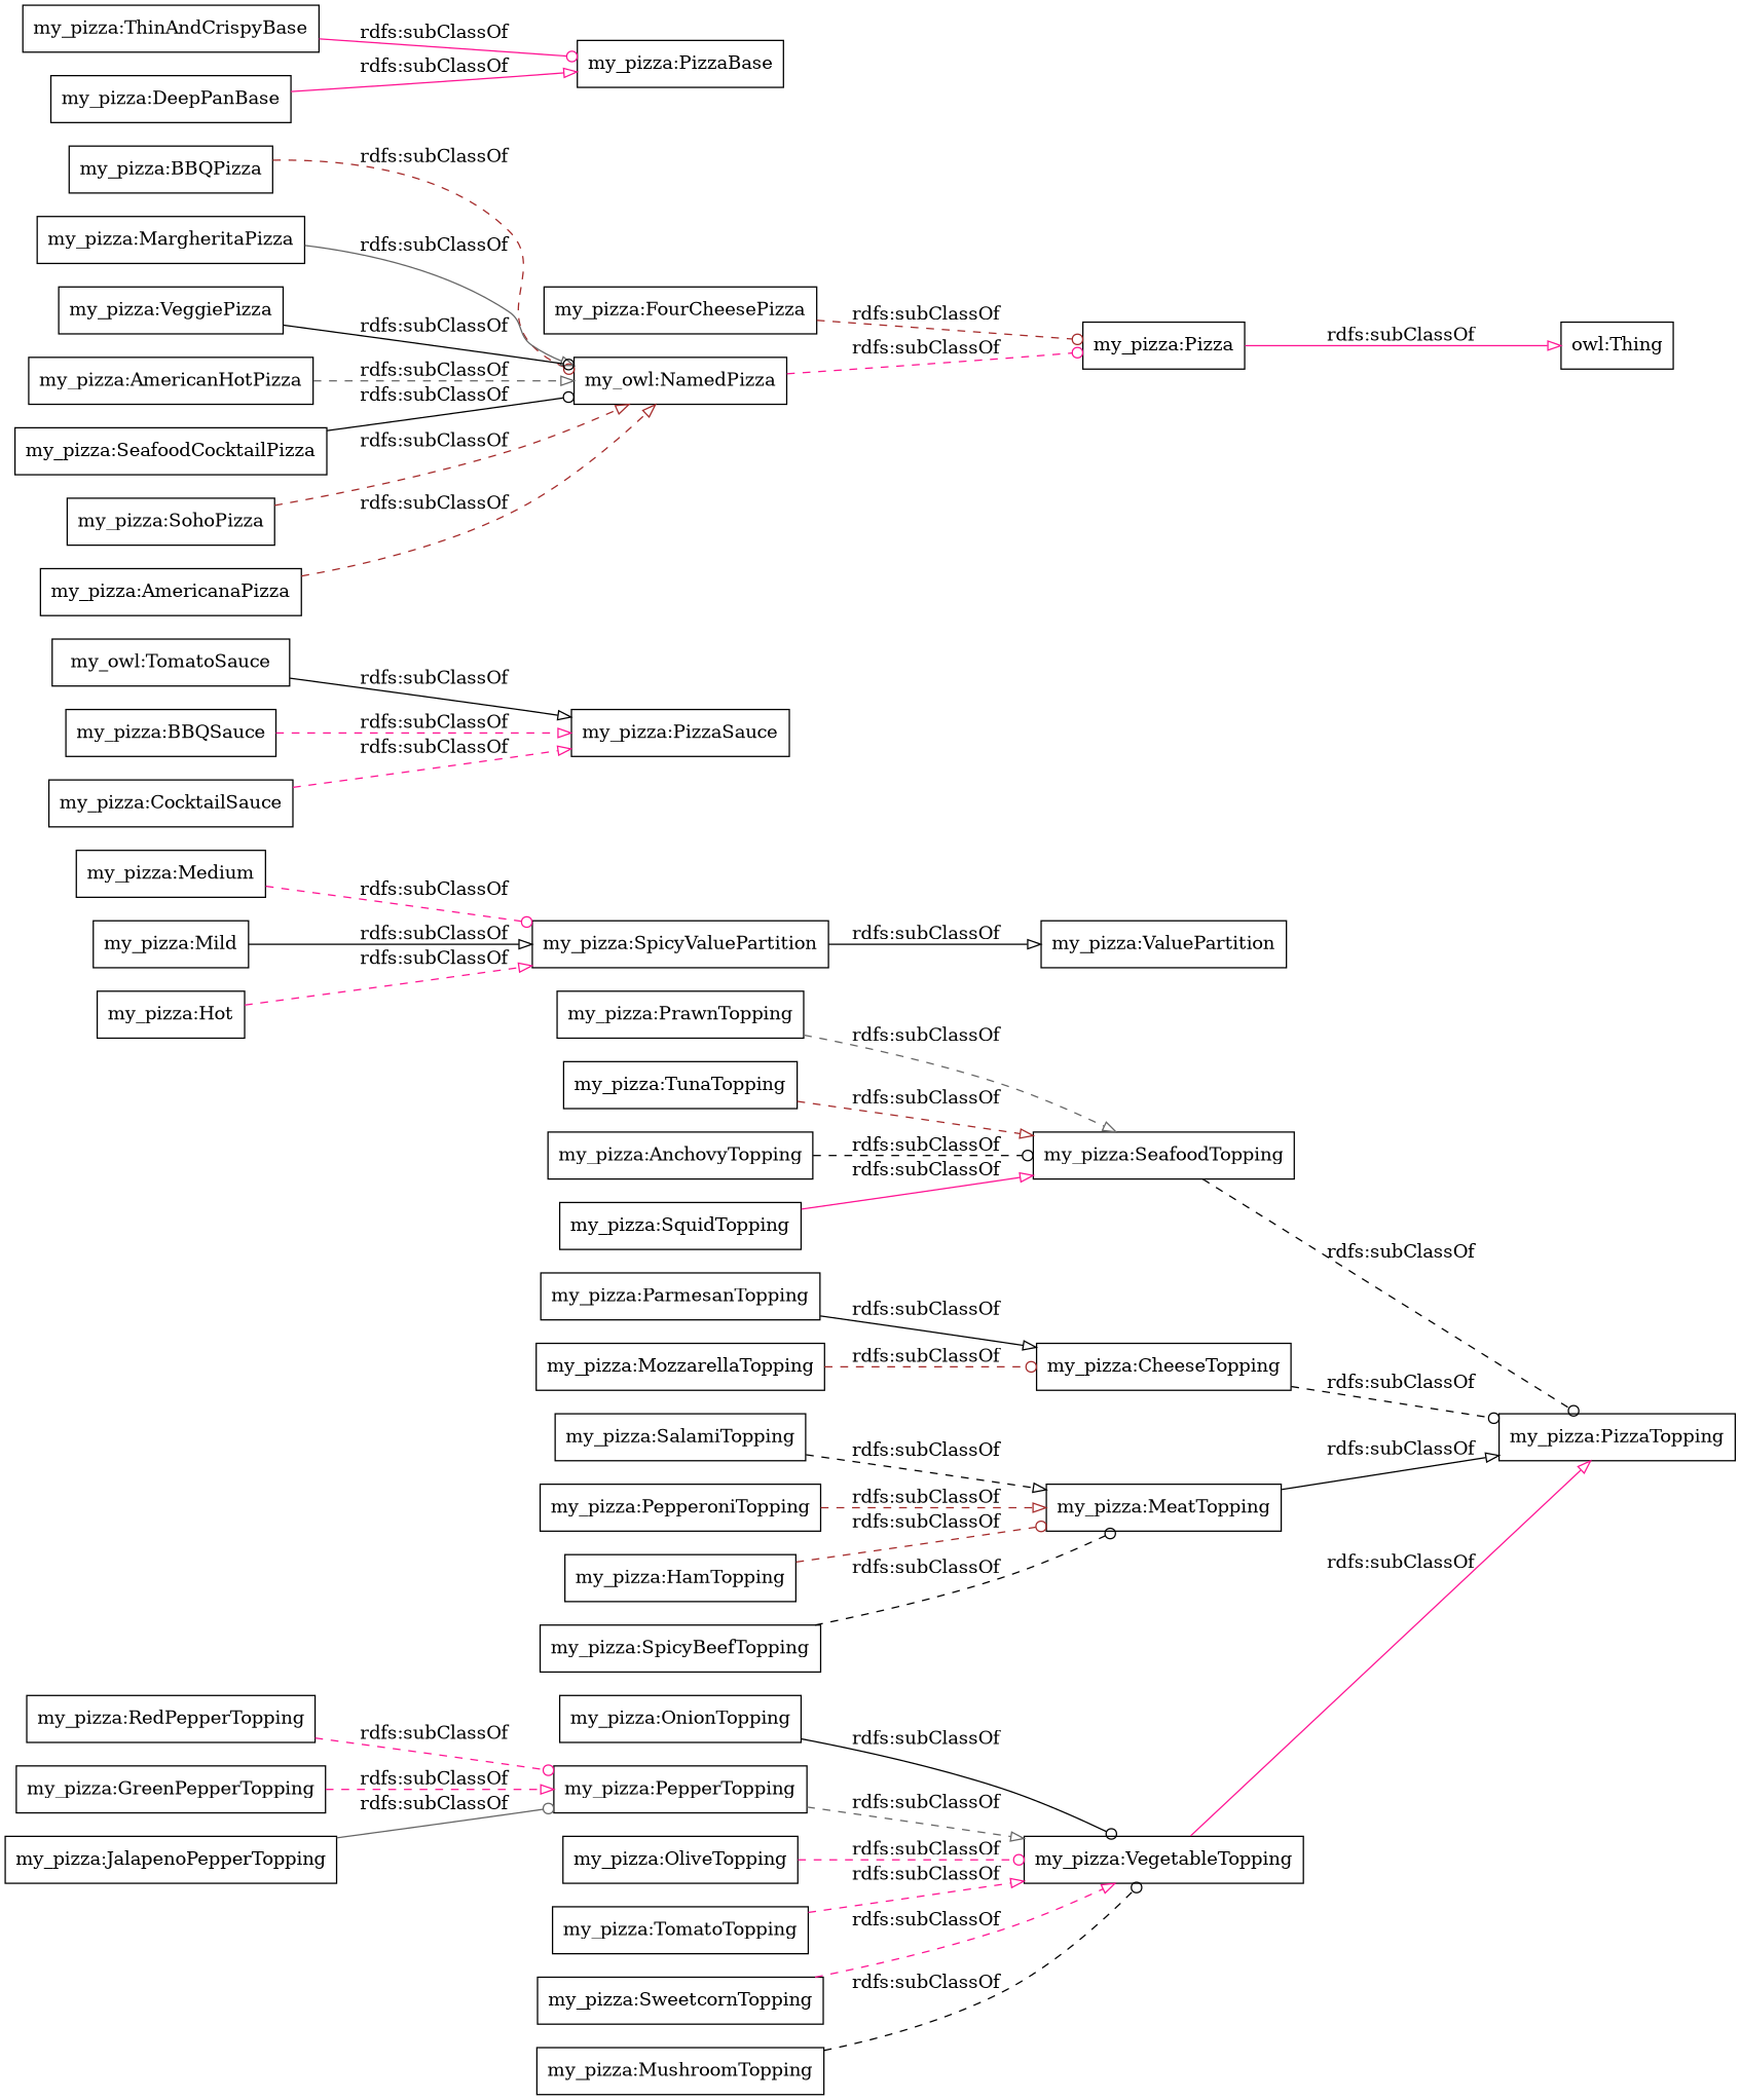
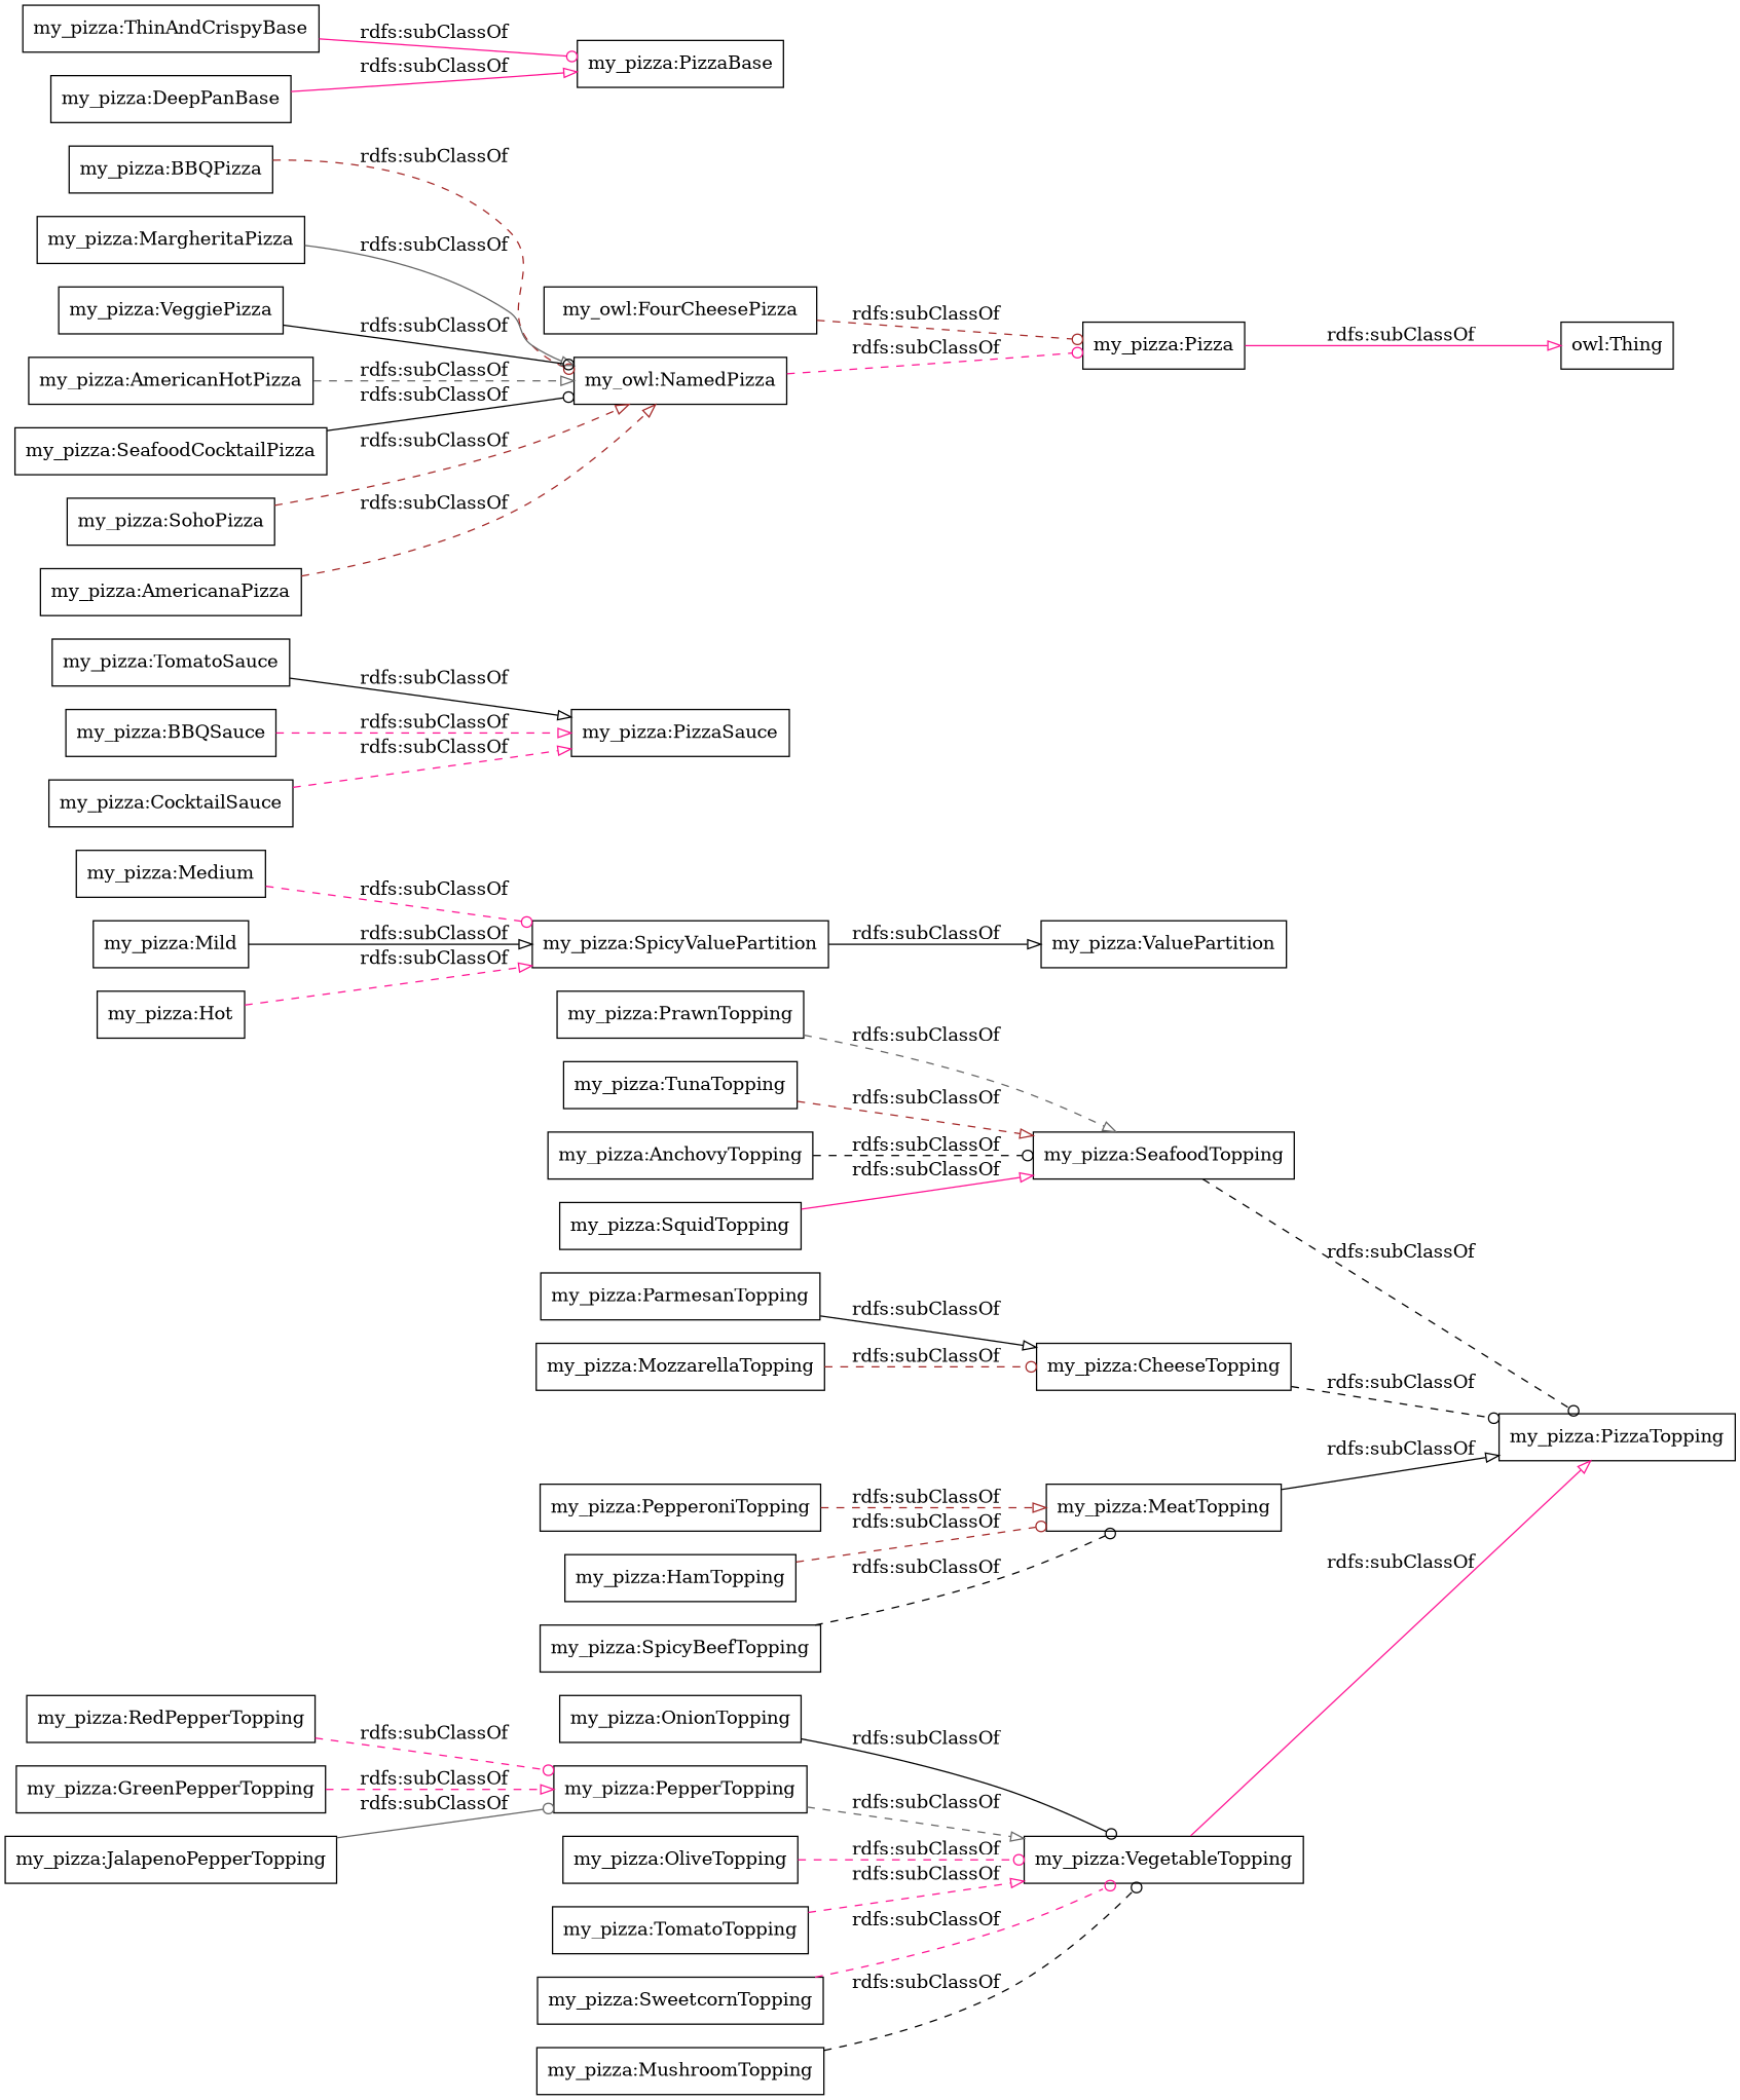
  digraph {
    rankdir=LR
    node [color=black shape=rectangle]
    edge [arrowhead=onormal color=deeppink style=dashed]
    "my_pizza:OnionTopping"
    "my_pizza:VegetableTopping"
    "my_pizza:PizzaTopping"
    "my_pizza:Medium"
    "my_pizza:SpicyValuePartition"
    "my_pizza:ValuePartition"
    "my_pizza:PrawnTopping"
    "my_pizza:SeafoodTopping"
-   "my_pizza:TomatoSauce" [label="my_owl:TomatoSauce"]
+   "my_pizza:TomatoSauce"
    "my_pizza:PizzaSauce"
    "my_pizza:TunaTopping"
    "my_pizza:BBQSauce"
    "my_pizza:Mild"
    "my_pizza:PepperTopping"
    "my_pizza:OliveTopping"
-   "my_pizza:FourCheesePizza"
+   "my_pizza:FourCheesePizza" [label="my_owl:FourCheesePizza"]
    "my_pizza:Pizza"
    "owl:Thing"
    n19 [label="my_owl:NamedPizza"]
    "my_pizza:BBQPizza"
    "my_pizza:RedPepperTopping"
    "my_pizza:ParmesanTopping"
    "my_pizza:CheeseTopping"
    "my_pizza:MargheritaPizza"
    "my_pizza:ThinAndCrispyBase"
    "my_pizza:PizzaBase"
    "my_pizza:VeggiePizza"
    "my_pizza:DeepPanBase"
    "my_pizza:GreenPepperTopping"
    "my_pizza:Hot"
-   "my_pizza:SalamiTopping"
    "my_pizza:MeatTopping"
    "my_pizza:PepperoniTopping"
    "my_pizza:CocktailSauce"
    "my_pizza:MozzarellaTopping"
    "my_pizza:TomatoTopping"
    "my_pizza:AmericanHotPizza"
    "my_pizza:HamTopping"
    "my_pizza:SweetcornTopping"
    "my_pizza:MushroomTopping"
    "my_pizza:AnchovyTopping"
    "my_pizza:JalapenoPepperTopping"
    "my_pizza:SeafoodCocktailPizza"
    "my_pizza:SohoPizza"
    "my_pizza:SpicyBeefTopping"
    "my_pizza:AmericanaPizza"
    "my_pizza:SquidTopping"
    "my_pizza:OnionTopping" -> "my_pizza:VegetableTopping" [arrowhead=odot color=black label="rdfs:subClassOf" style=solid]
    "my_pizza:VegetableTopping" -> "my_pizza:PizzaTopping" [label="rdfs:subClassOf" style=solid]
    "my_pizza:Medium" -> "my_pizza:SpicyValuePartition" [arrowhead=odot label="rdfs:subClassOf"]
    "my_pizza:SpicyValuePartition" -> "my_pizza:ValuePartition" [color=black label="rdfs:subClassOf" style=solid]
    "my_pizza:PrawnTopping" -> "my_pizza:SeafoodTopping" [color=gray40 label="rdfs:subClassOf"]
    "my_pizza:SeafoodTopping" -> "my_pizza:PizzaTopping" [arrowhead=odot color=black label="rdfs:subClassOf"]
    "my_pizza:TomatoSauce" -> "my_pizza:PizzaSauce" [color=black label="rdfs:subClassOf" style=solid]
    "my_pizza:TunaTopping" -> "my_pizza:SeafoodTopping" [color=brown label="rdfs:subClassOf"]
    "my_pizza:BBQSauce" -> "my_pizza:PizzaSauce" [label="rdfs:subClassOf"]
    "my_pizza:Mild" -> "my_pizza:SpicyValuePartition" [color=black label="rdfs:subClassOf" style=solid]
    "my_pizza:PepperTopping" -> "my_pizza:VegetableTopping" [color=gray40 label="rdfs:subClassOf"]
    "my_pizza:OliveTopping" -> "my_pizza:VegetableTopping" [arrowhead=odot label="rdfs:subClassOf"]
    "my_pizza:FourCheesePizza" -> "my_pizza:Pizza" [arrowhead=odot color=brown label="rdfs:subClassOf"]
    "my_pizza:Pizza" -> "owl:Thing" [label="rdfs:subClassOf" style=solid]
    n19 -> "my_pizza:Pizza" [arrowhead=odot label="rdfs:subClassOf"]
    "my_pizza:BBQPizza" -> n19 [arrowhead=odot color=brown label="rdfs:subClassOf"]
    "my_pizza:RedPepperTopping" -> "my_pizza:PepperTopping" [arrowhead=odot label="rdfs:subClassOf"]
    "my_pizza:ParmesanTopping" -> "my_pizza:CheeseTopping" [color=black label="rdfs:subClassOf" style=solid]
    "my_pizza:CheeseTopping" -> "my_pizza:PizzaTopping" [arrowhead=odot color=black label="rdfs:subClassOf"]
    "my_pizza:MargheritaPizza" -> n19 [color=gray40 label="rdfs:subClassOf" style=solid]
    "my_pizza:ThinAndCrispyBase" -> "my_pizza:PizzaBase" [arrowhead=odot label="rdfs:subClassOf" style=solid]
    "my_pizza:VeggiePizza" -> n19 [arrowhead=odot color=black label="rdfs:subClassOf" style=solid]
    "my_pizza:DeepPanBase" -> "my_pizza:PizzaBase" [label="rdfs:subClassOf" style=solid]
    "my_pizza:GreenPepperTopping" -> "my_pizza:PepperTopping" [label="rdfs:subClassOf"]
    "my_pizza:Hot" -> "my_pizza:SpicyValuePartition" [label="rdfs:subClassOf"]
-   "my_pizza:SalamiTopping" -> "my_pizza:MeatTopping" [color=black label="rdfs:subClassOf"]
    "my_pizza:MeatTopping" -> "my_pizza:PizzaTopping" [color=black label="rdfs:subClassOf" style=solid]
    "my_pizza:PepperoniTopping" -> "my_pizza:MeatTopping" [color=brown label="rdfs:subClassOf"]
    "my_pizza:CocktailSauce" -> "my_pizza:PizzaSauce" [label="rdfs:subClassOf"]
    "my_pizza:MozzarellaTopping" -> "my_pizza:CheeseTopping" [arrowhead=odot color=brown label="rdfs:subClassOf"]
    "my_pizza:TomatoTopping" -> "my_pizza:VegetableTopping" [label="rdfs:subClassOf"]
    "my_pizza:AmericanHotPizza" -> n19 [color=gray40 label="rdfs:subClassOf"]
    "my_pizza:HamTopping" -> "my_pizza:MeatTopping" [arrowhead=odot color=brown label="rdfs:subClassOf"]
-   "my_pizza:SweetcornTopping" -> "my_pizza:VegetableTopping" [label="rdfs:subClassOf"]
+   "my_pizza:SweetcornTopping" -> "my_pizza:VegetableTopping" [arrowhead=odot label="rdfs:subClassOf"]
    "my_pizza:MushroomTopping" -> "my_pizza:VegetableTopping" [arrowhead=odot color=black label="rdfs:subClassOf"]
    "my_pizza:AnchovyTopping" -> "my_pizza:SeafoodTopping" [arrowhead=odot color=black label="rdfs:subClassOf"]
    "my_pizza:JalapenoPepperTopping" -> "my_pizza:PepperTopping" [arrowhead=odot color=gray40 label="rdfs:subClassOf" style=solid]
    "my_pizza:SeafoodCocktailPizza" -> n19 [arrowhead=odot color=black label="rdfs:subClassOf" style=solid]
    "my_pizza:SohoPizza" -> n19 [color=brown label="rdfs:subClassOf"]
    "my_pizza:SpicyBeefTopping" -> "my_pizza:MeatTopping" [arrowhead=odot color=black label="rdfs:subClassOf"]
    "my_pizza:AmericanaPizza" -> n19 [color=brown label="rdfs:subClassOf"]
    "my_pizza:SquidTopping" -> "my_pizza:SeafoodTopping" [label="rdfs:subClassOf" style=solid]
  }
